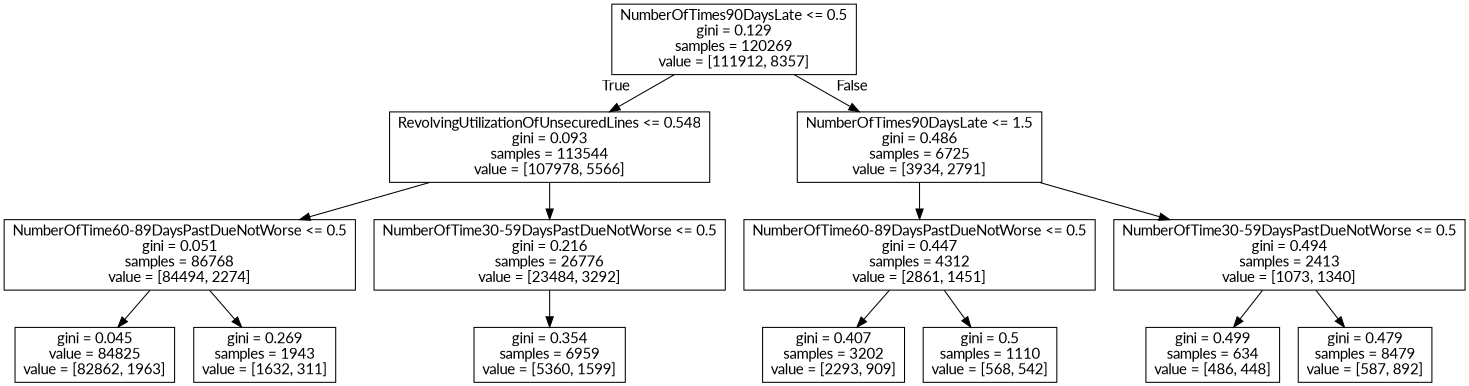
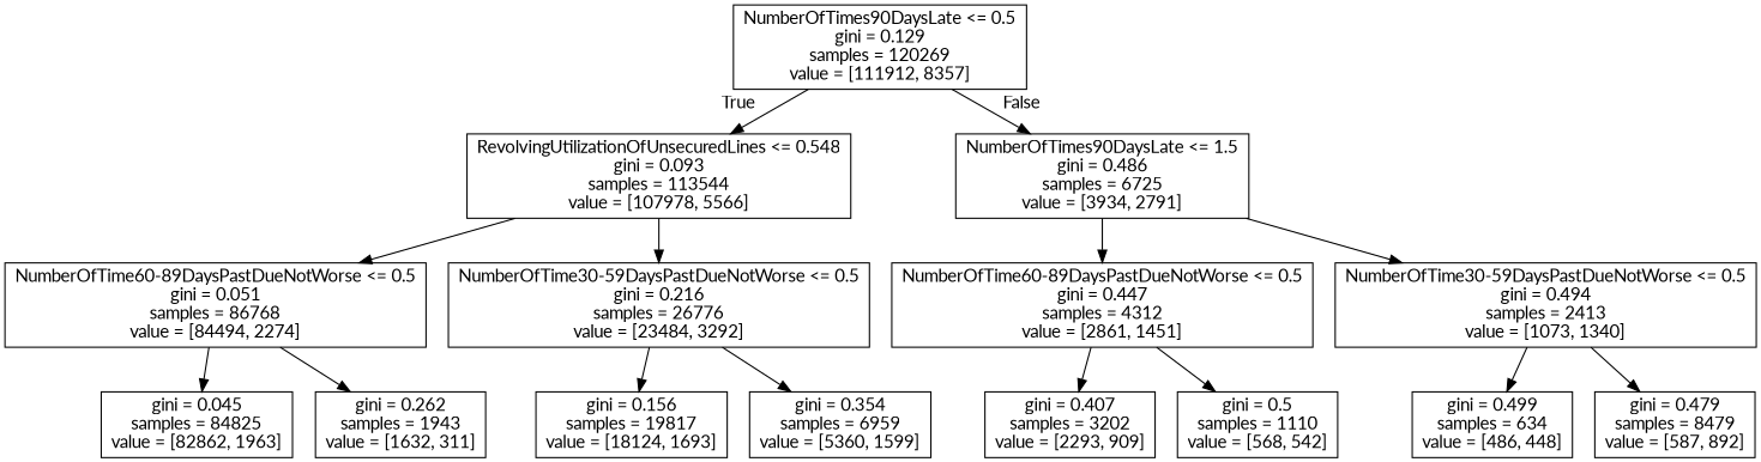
  digraph {
    fontname=Lato
    node [fontname=Lato shape=box]
    edge [fontname=Lato]
    n1 [label="NumberOfTimes90DaysLate <= 0.5\ngini = 0.129\nsamples = 120269\nvalue = [111912, 8357]"]
    n2 [label="RevolvingUtilizationOfUnsecuredLines <= 0.548\ngini = 0.093\nsamples = 113544\nvalue = [107978, 5566]"]
    n3 [label="NumberOfTimes90DaysLate <= 1.5\ngini = 0.486\nsamples = 6725\nvalue = [3934, 2791]"]
    n4 [label="NumberOfTime60-89DaysPastDueNotWorse <= 0.5\ngini = 0.051\nsamples = 86768\nvalue = [84494, 2274]"]
    n5 [label="NumberOfTime30-59DaysPastDueNotWorse <= 0.5\ngini = 0.216\nsamples = 26776\nvalue = [23484, 3292]"]
    n6 [label="NumberOfTime60-89DaysPastDueNotWorse <= 0.5\ngini = 0.447\nsamples = 4312\nvalue = [2861, 1451]"]
    n7 [label="NumberOfTime30-59DaysPastDueNotWorse <= 0.5\ngini = 0.494\nsamples = 2413\nvalue = [1073, 1340]"]
-   n8 [label="gini = 0.045\nvalue = 84825\nvalue = [82862, 1963]"]
-   n9 [label="gini = 0.269\nsamples = 1943\nvalue = [1632, 311]"]
+   n8 [label="gini = 0.045\nsamples = 84825\nvalue = [82862, 1963]"]
+   n9 [label="gini = 0.262\nsamples = 1943\nvalue = [1632, 311]"]
+   n10 [label="gini = 0.156\nsamples = 19817\nvalue = [18124, 1693]"]
    n11 [label="gini = 0.354\nsamples = 6959\nvalue = [5360, 1599]"]
    n12 [label="gini = 0.407\nsamples = 3202\nvalue = [2293, 909]"]
    n13 [label="gini = 0.5\nsamples = 1110\nvalue = [568, 542]"]
    n14 [label="gini = 0.499\nsamples = 634\nvalue = [486, 448]"]
    n15 [label="gini = 0.479\nsamples = 8479\nvalue = [587, 892]"]
    n1 -> n2 [headlabel=True labelangle=45 labeldistance=2.5]
    n1 -> n3 [headlabel=False labelangle=-45 labeldistance=2.5]
    n2 -> n4
    n2 -> n5
    n3 -> n6
    n3 -> n7
    n4 -> n8
    n4 -> n9
+   n5 -> n10
    n5 -> n11
    n6 -> n12
    n6 -> n13
    n7 -> n14
    n7 -> n15
  }
